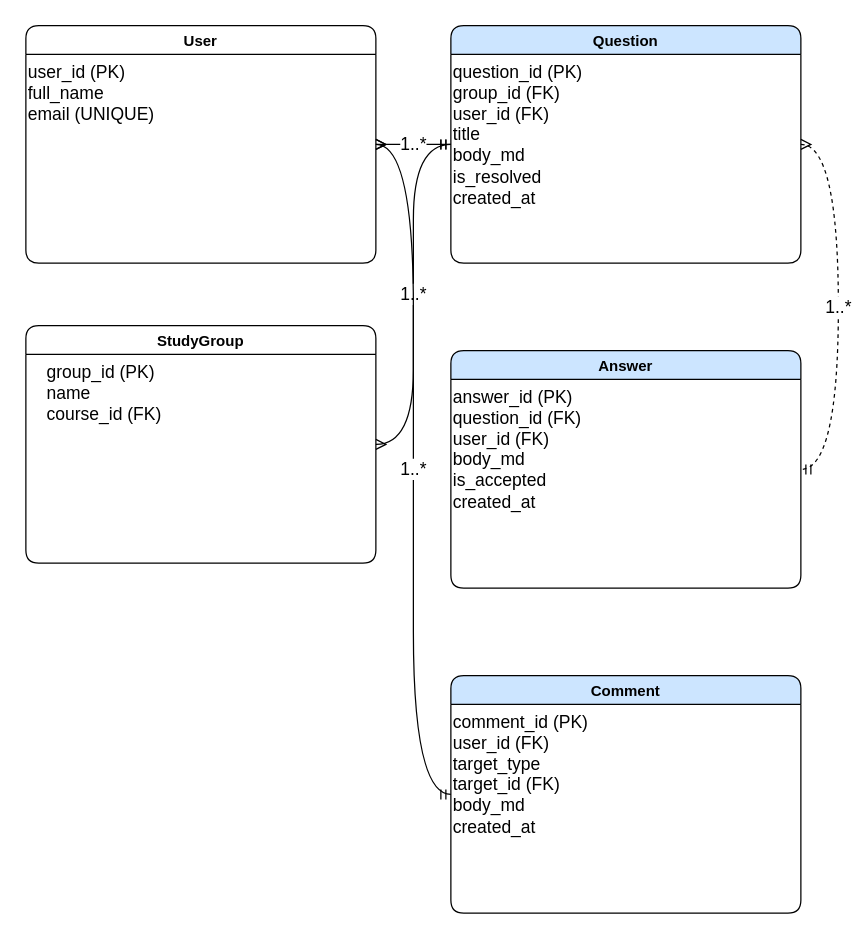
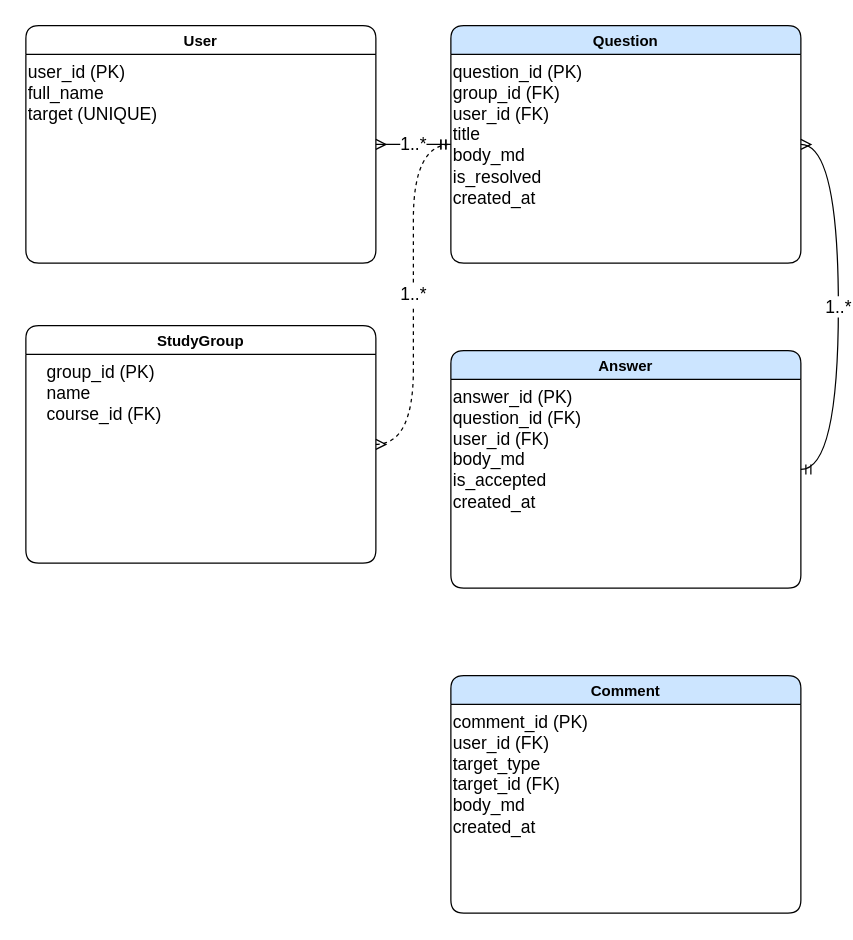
  <mxCell id="0" />
  <mxCell id="1" parent="0" />
  <mxCell id="2" value="User" style="swimlane;rounded=1;fillColor=#FFFFFF;" parent="1" vertex="1"><mxGeometry x="20" y="20" width="280" height="190" as="geometry" /></mxCell>
- <mxCell id="3" value="&lt;div&gt;user_id (PK)&lt;/div&gt;&lt;div&gt;full_name&lt;/div&gt;&lt;div&gt;email (UNIQUE)&lt;/div&gt;" style="text;html=1;align=left;verticalAlign=top;resizable=0;points=[];autosize=1;strokeColor=none;fillColor=none;fontSize=14;" parent="2" vertex="1"><mxGeometry y="22" width="260" height="166" as="geometry" /></mxCell>
+ <mxCell id="3" value="&lt;div&gt;user_id (PK)&lt;/div&gt;&lt;div&gt;full_name&lt;/div&gt;&lt;div&gt;target (UNIQUE)&lt;/div&gt;" style="text;html=1;align=left;verticalAlign=top;resizable=0;points=[];autosize=1;strokeColor=none;fillColor=none;fontSize=14;" parent="2" vertex="1"><mxGeometry y="22" width="260" height="166" as="geometry" /></mxCell>
  <mxCell id="4" value="StudyGroup" style="swimlane;rounded=1;fillColor=#FFFFFF;" parent="1" vertex="1"><mxGeometry x="20" y="260" width="280" height="190" as="geometry" /></mxCell>
  <mxCell id="5" value="&lt;div&gt;group_id (PK)&lt;/div&gt;&lt;div&gt;name&lt;/div&gt;&lt;div&gt;course_id (FK)&lt;/div&gt;" style="text;html=1;align=left;verticalAlign=top;resizable=0;points=[];autosize=1;strokeColor=none;fillColor=none;fontSize=14;" parent="4" vertex="1"><mxGeometry x="15" y="22" width="260" height="166" as="geometry" /></mxCell>
  <mxCell id="6" value="Question" style="swimlane;rounded=1;fillColor=#CCE5FF;" parent="1" vertex="1"><mxGeometry x="360" y="20" width="280" height="190" as="geometry" /></mxCell>
  <mxCell id="7" value="&lt;div&gt;question_id (PK)&lt;/div&gt;&lt;div&gt;group_id (FK)&lt;/div&gt;&lt;div&gt;user_id (FK)&lt;/div&gt;&lt;div&gt;title&lt;/div&gt;&lt;div&gt;body_md&lt;/div&gt;&lt;div&gt;is_resolved&lt;/div&gt;&lt;div&gt;created_at&lt;/div&gt;" style="text;html=1;align=left;verticalAlign=top;resizable=0;points=[];autosize=1;strokeColor=none;fillColor=none;fontSize=14;" parent="6" vertex="1"><mxGeometry y="22" width="260" height="166" as="geometry" /></mxCell>
  <mxCell id="8" value="Answer" style="swimlane;rounded=1;fillColor=#CCE5FF;" parent="1" vertex="1"><mxGeometry x="360" y="280" width="280" height="190" as="geometry" /></mxCell>
  <mxCell id="9" value="&lt;div&gt;answer_id (PK)&lt;/div&gt;&lt;div&gt;question_id (FK)&lt;/div&gt;&lt;div&gt;user_id (FK)&lt;/div&gt;&lt;div&gt;body_md&lt;/div&gt;&lt;div&gt;is_accepted&lt;/div&gt;&lt;div&gt;created_at&lt;/div&gt;" style="text;html=1;align=left;verticalAlign=top;resizable=0;points=[];autosize=1;strokeColor=none;fillColor=none;fontSize=14;" parent="8" vertex="1"><mxGeometry y="22" width="260" height="166" as="geometry" /></mxCell>
  <mxCell id="10" value="Comment" style="swimlane;rounded=1;fillColor=#CCE5FF;" parent="1" vertex="1"><mxGeometry x="360" y="540" width="280" height="190" as="geometry" /></mxCell>
  <mxCell id="11" value="&lt;div&gt;comment_id (PK)&lt;/div&gt;&lt;div&gt;user_id (FK)&lt;/div&gt;&lt;div&gt;target_type&lt;/div&gt;&lt;div&gt;target_id (FK)&lt;/div&gt;&lt;div&gt;body_md&lt;/div&gt;&lt;div&gt;created_at&lt;/div&gt;" style="text;html=1;align=left;verticalAlign=top;resizable=0;points=[];autosize=1;strokeColor=none;fillColor=none;fontSize=14;" parent="10" vertex="1"><mxGeometry y="22" width="260" height="166" as="geometry" /></mxCell>
- <mxCell id="12" value="1..*" style="edgeStyle=entityRelationEdgeStyle;html=1;endArrow=ERmandOne;startArrow=ERmany;rounded=0;curved=1;fontSize=14;" parent="1" source="4" target="6" edge="1"><mxGeometry width="100" height="100" relative="1" as="geometry" /></mxCell>
+ <mxCell id="12" value="1..*" style="edgeStyle=entityRelationEdgeStyle;html=1;endArrow=ERmandOne;startArrow=ERmany;rounded=0;curved=1;fontSize=14;dashed=1;" parent="1" source="4" target="6" edge="1"><mxGeometry width="100" height="100" relative="1" as="geometry" /></mxCell>
  <mxCell id="13" value="1..*" style="edgeStyle=entityRelationEdgeStyle;html=1;endArrow=ERmandOne;startArrow=ERmany;rounded=0;curved=1;fontSize=14;" parent="1" source="2" target="6" edge="1"><mxGeometry width="100" height="100" relative="1" as="geometry" /></mxCell>
- <mxCell id="14" value="1..*" style="edgeStyle=entityRelationEdgeStyle;html=1;endArrow=ERmandOne;startArrow=ERmany;rounded=0;curved=1;fontSize=14;dashed=1;" parent="1" source="6" target="8" edge="1"><mxGeometry width="100" height="100" relative="1" as="geometry" /></mxCell>
- <mxCell id="15" value="1..*" style="edgeStyle=entityRelationEdgeStyle;html=1;endArrow=ERmandOne;startArrow=ERmany;rounded=0;curved=1;fontSize=14;" parent="1" source="2" target="10" edge="1"><mxGeometry width="100" height="100" relative="1" as="geometry" /></mxCell>
+ <mxCell id="14" value="1..*" style="edgeStyle=entityRelationEdgeStyle;html=1;endArrow=ERmandOne;startArrow=ERmany;rounded=0;curved=1;fontSize=14;" parent="1" source="6" target="8" edge="1"><mxGeometry width="100" height="100" relative="1" as="geometry" /></mxCell>
